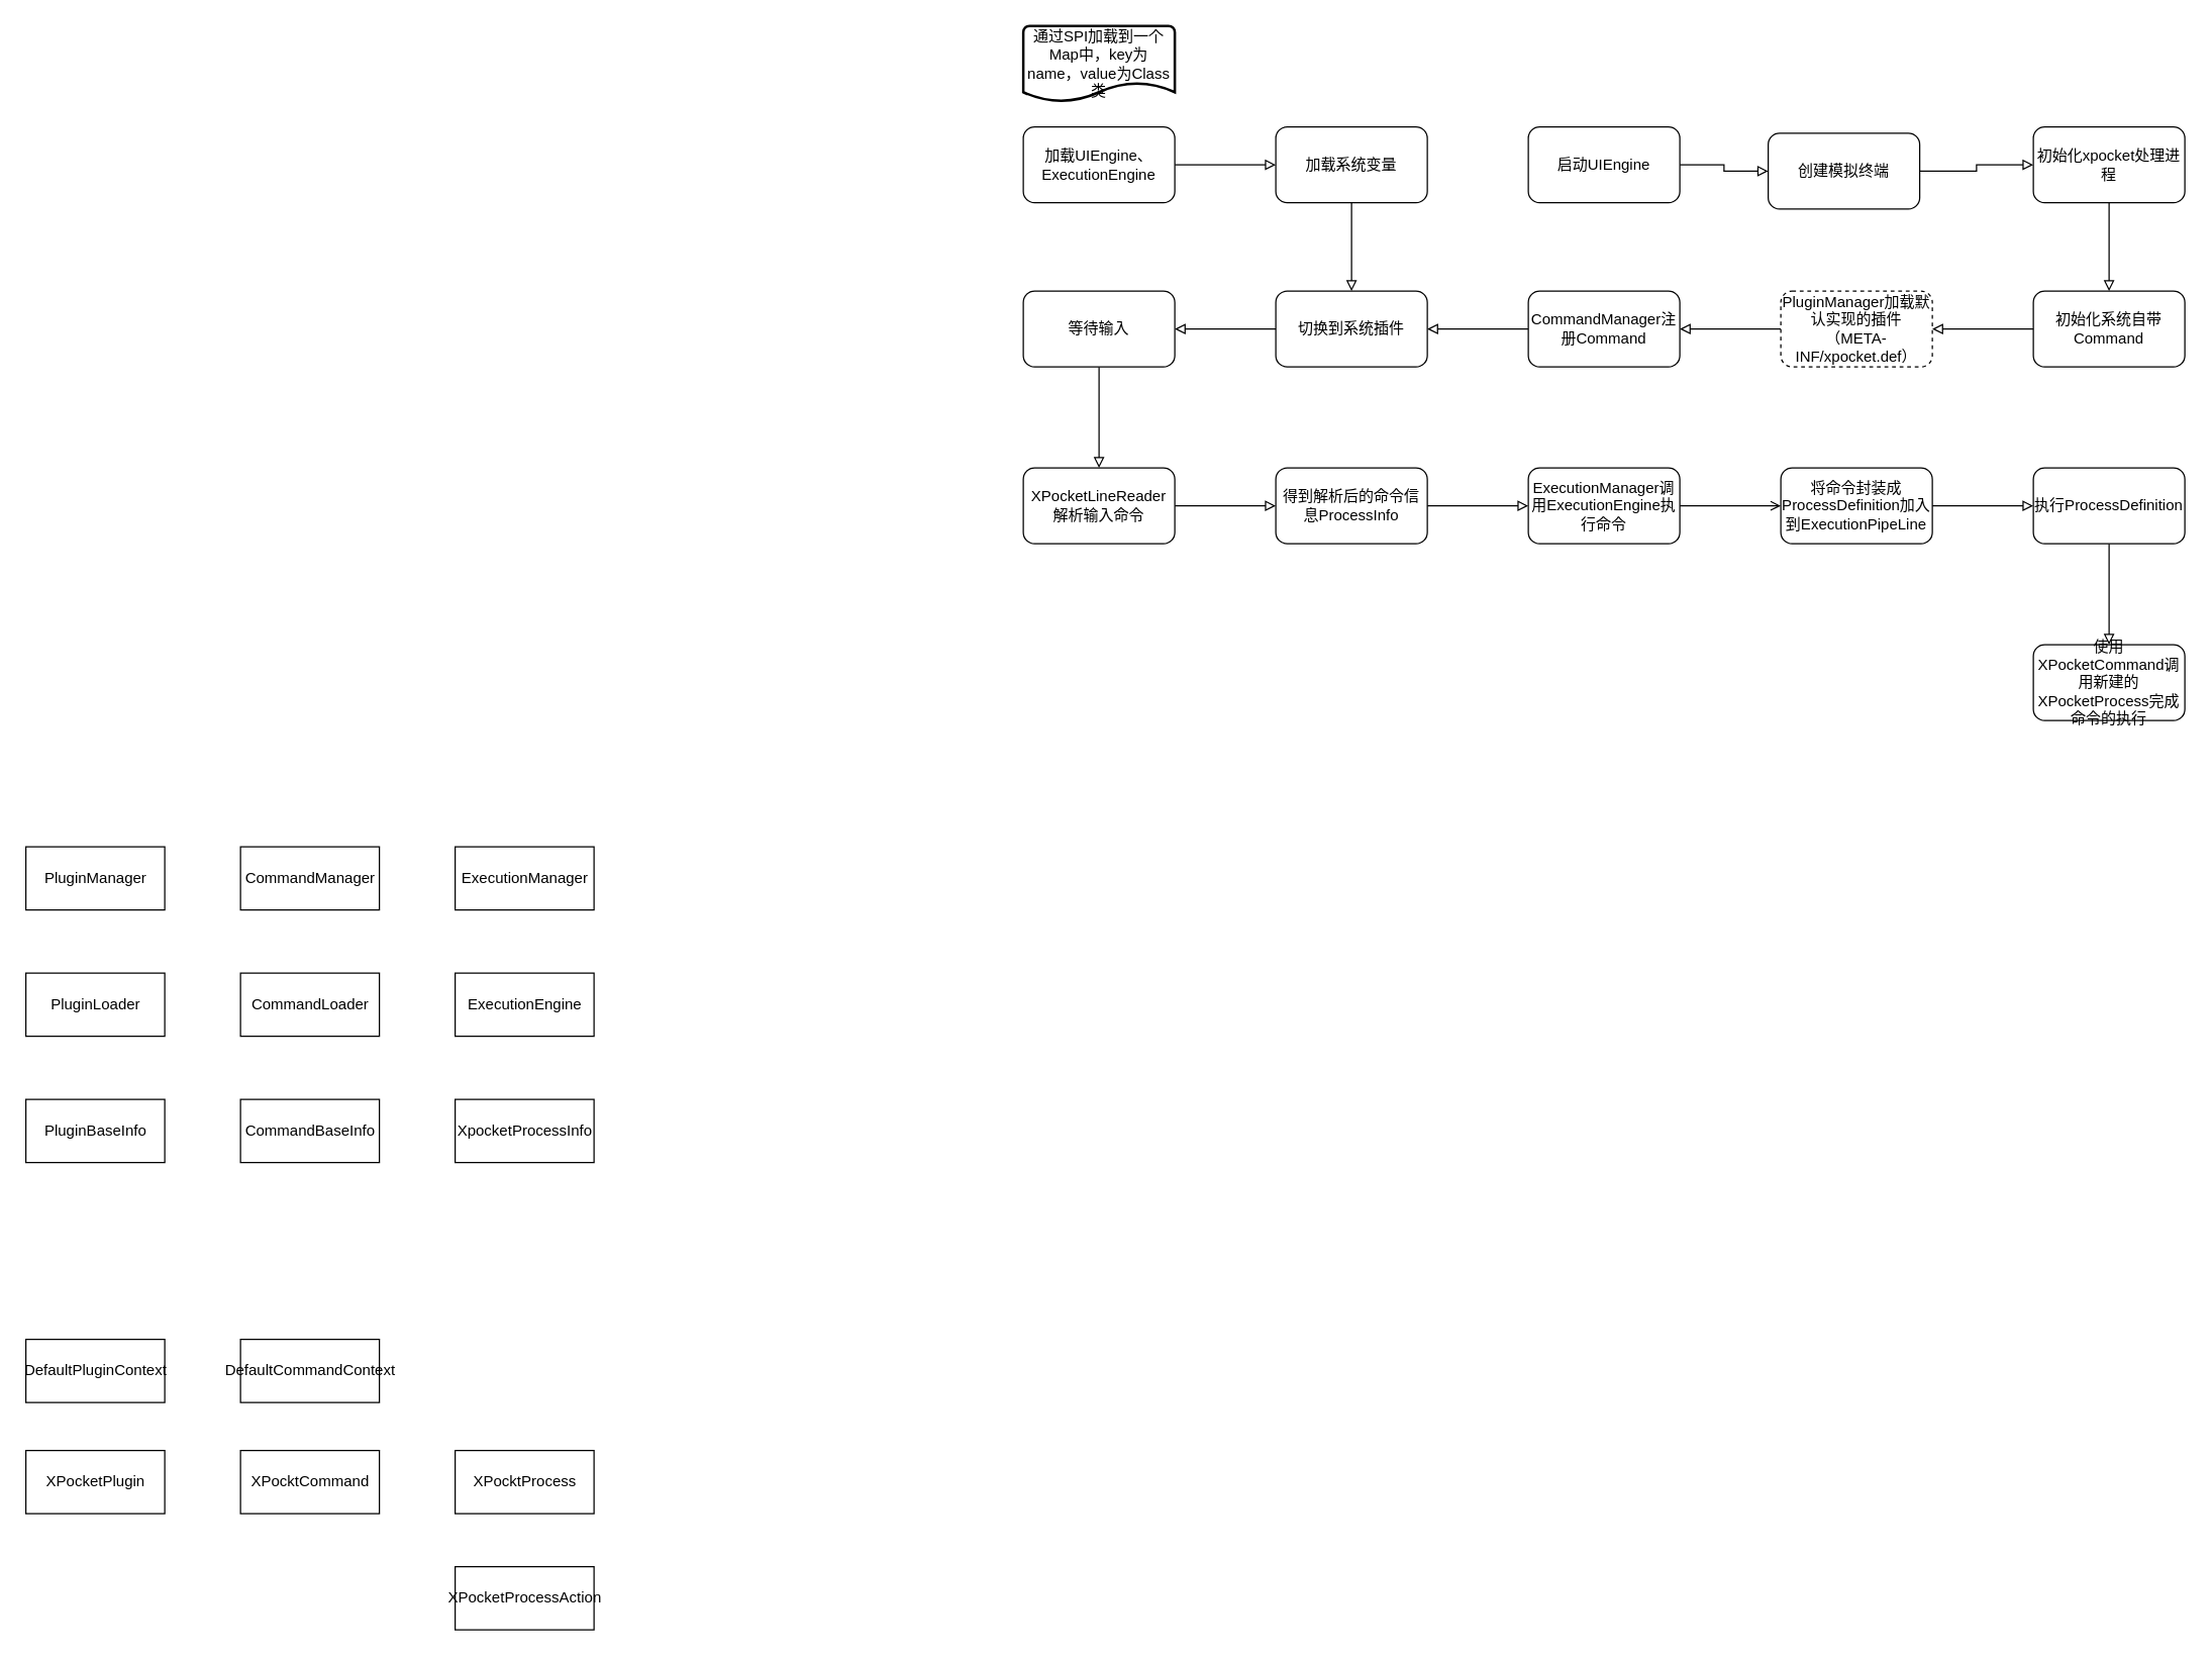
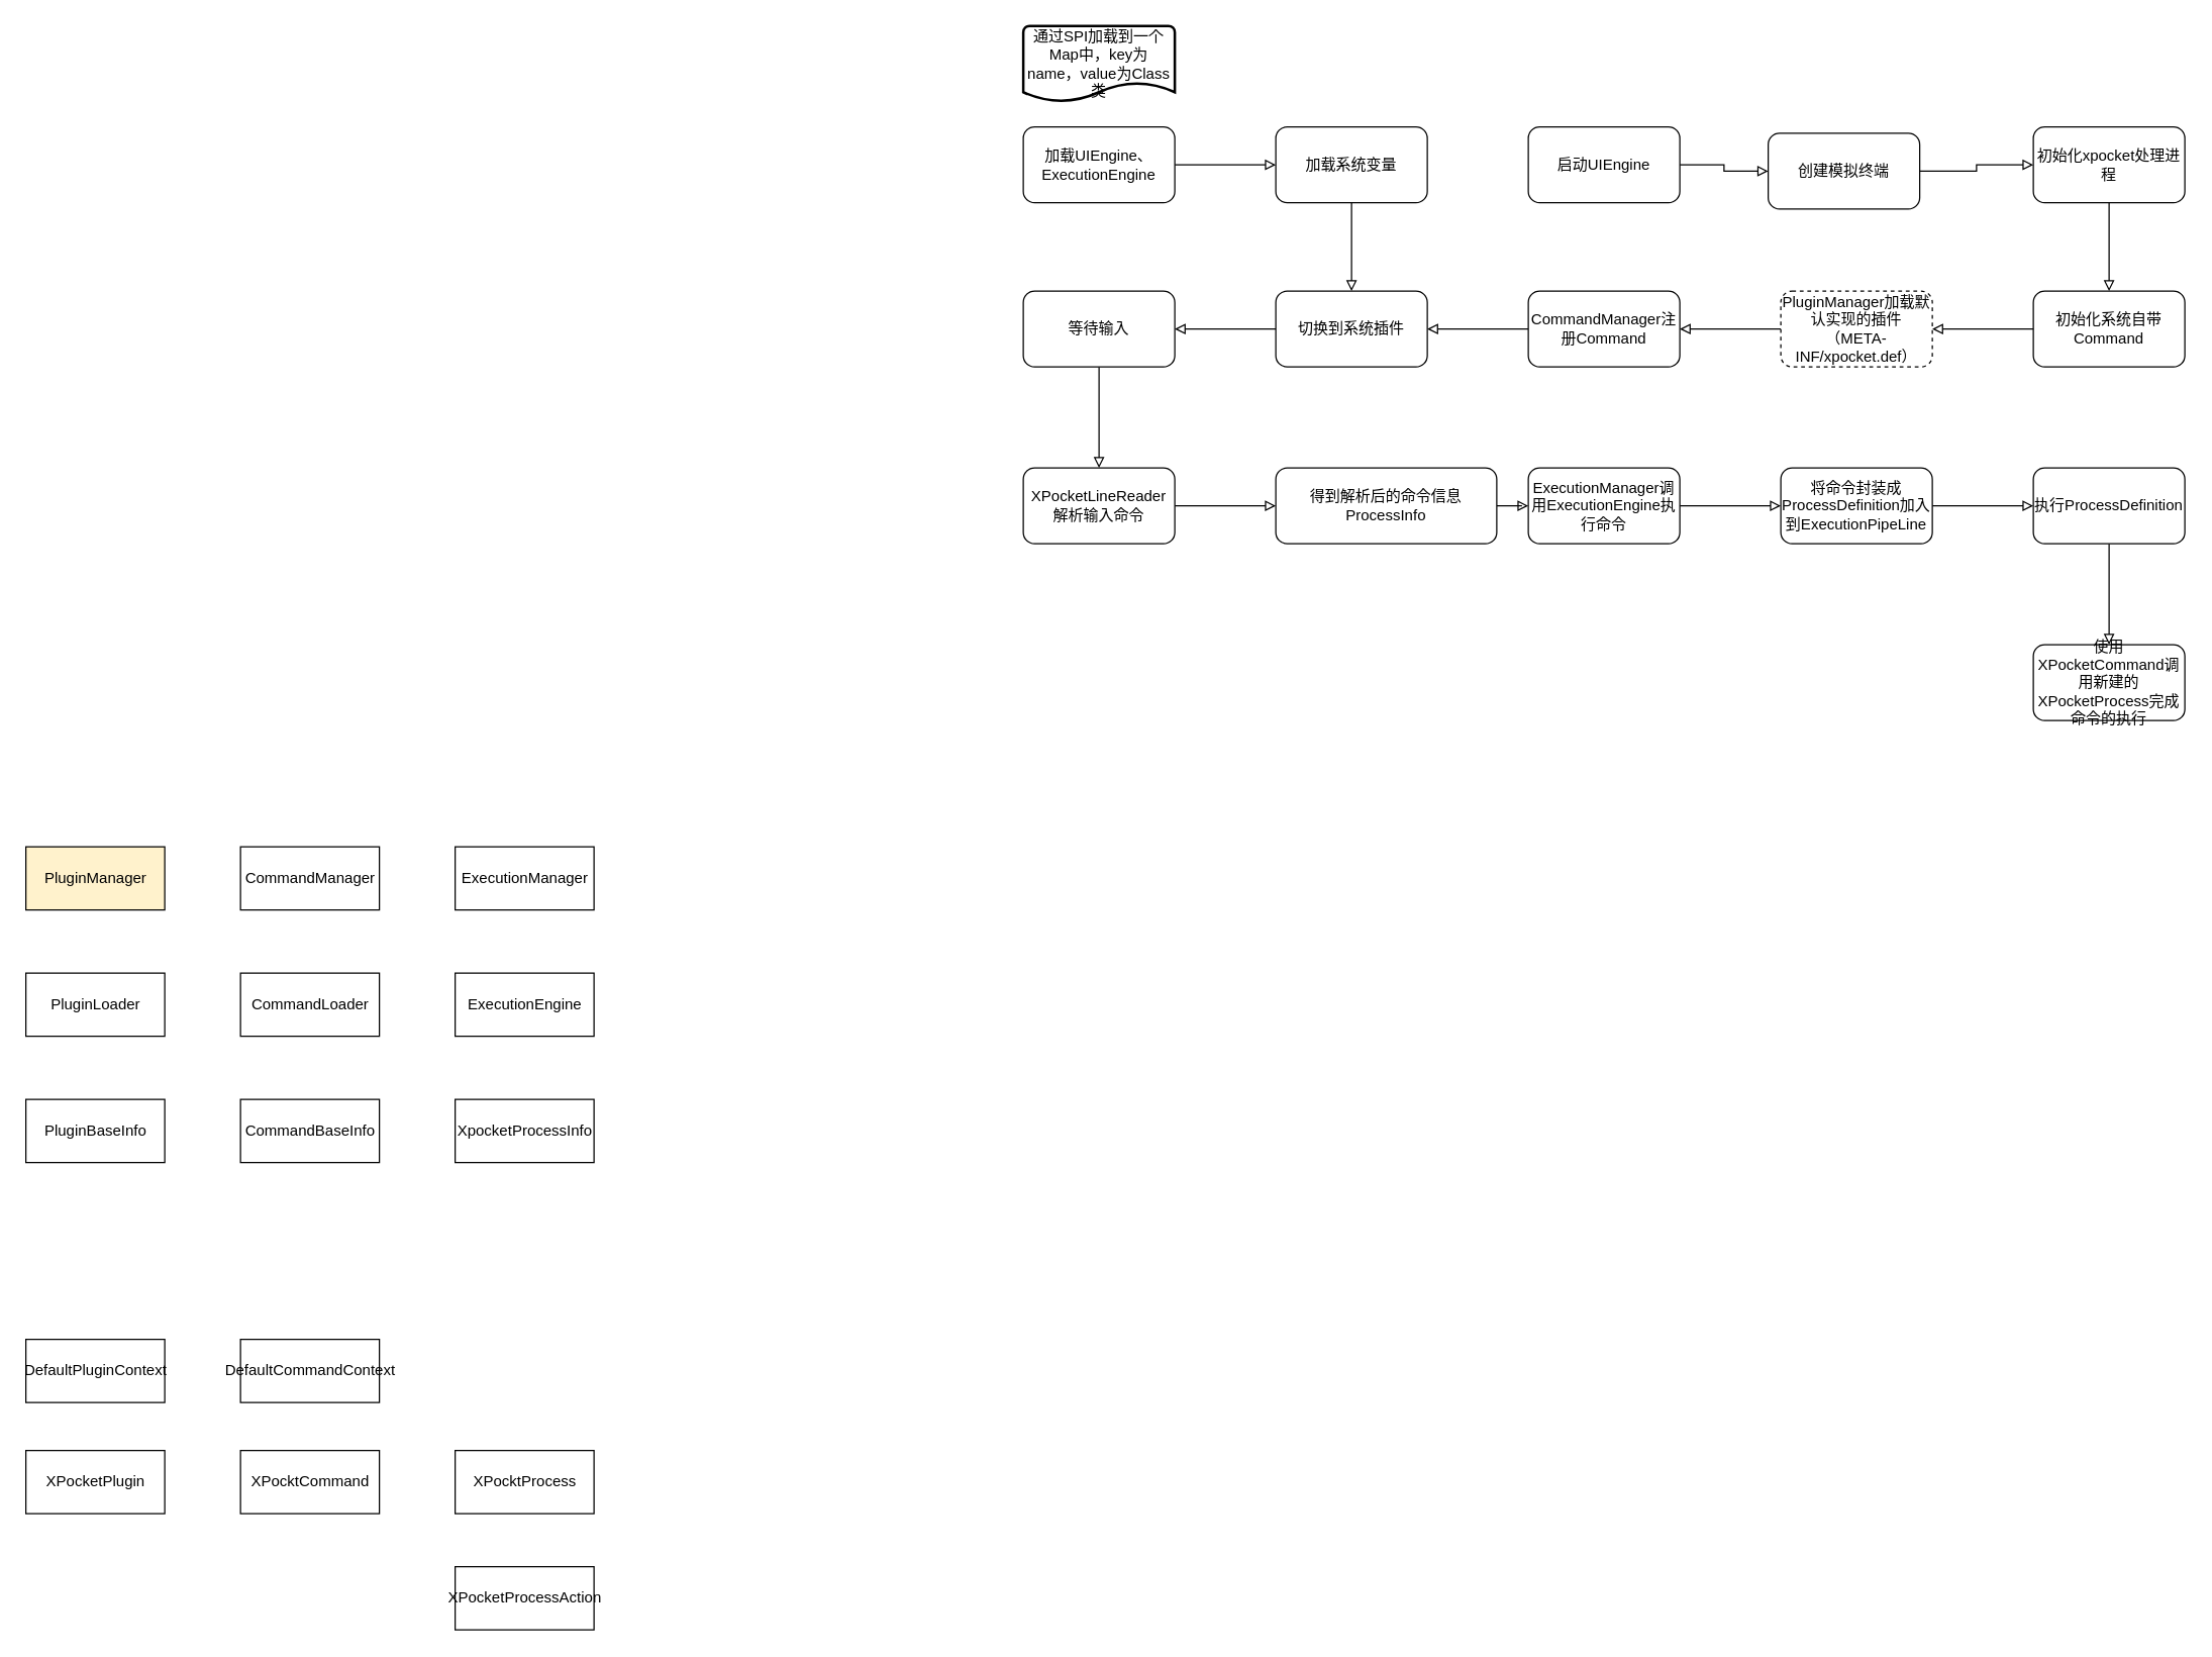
  <mxCell id="0" />
  <mxCell id="1" parent="0" />
  <mxCell id="2" value="" style="edgeStyle=orthogonalEdgeStyle;rounded=0;orthogonalLoop=1;jettySize=auto;html=1;endArrow=block;endFill=0;" parent="1" source="3" target="6" edge="1"><mxGeometry relative="1" as="geometry" /></mxCell>
  <mxCell id="3" value="加载UIEngine、ExecutionEngine" style="rounded=1;whiteSpace=wrap;html=1;" parent="1" vertex="1"><mxGeometry x="810" y="100" width="120" height="60" as="geometry" /></mxCell>
  <mxCell id="4" value="通过SPI加载到一个Map中，key为name，value为Class类" style="strokeWidth=2;html=1;shape=mxgraph.flowchart.document2;whiteSpace=wrap;size=0.25;" parent="1" vertex="1"><mxGeometry x="810" y="20" width="120" height="60" as="geometry" /></mxCell>
  <mxCell id="5" value="" style="edgeStyle=orthogonalEdgeStyle;rounded=0;orthogonalLoop=1;jettySize=auto;html=1;endArrow=block;endFill=0;" parent="1" source="6" target="17" edge="1"><mxGeometry relative="1" as="geometry" /></mxCell>
  <mxCell id="6" value="加载系统变量" style="rounded=1;whiteSpace=wrap;html=1;" parent="1" vertex="1"><mxGeometry x="1010" y="100" width="120" height="60" as="geometry" /></mxCell>
  <mxCell id="7" value="" style="edgeStyle=orthogonalEdgeStyle;rounded=0;orthogonalLoop=1;jettySize=auto;html=1;endArrow=block;endFill=0;" parent="1" source="8" target="10" edge="1"><mxGeometry relative="1" as="geometry" /></mxCell>
  <mxCell id="8" value="启动UIEngine" style="whiteSpace=wrap;html=1;rounded=1;" parent="1" vertex="1"><mxGeometry x="1210" y="100" width="120" height="60" as="geometry" /></mxCell>
  <mxCell id="9" value="" style="edgeStyle=orthogonalEdgeStyle;rounded=0;orthogonalLoop=1;jettySize=auto;html=1;endArrow=block;endFill=0;" parent="1" source="10" target="12" edge="1"><mxGeometry relative="1" as="geometry" /></mxCell>
  <mxCell id="10" value="创建模拟终端" style="whiteSpace=wrap;html=1;rounded=1;" parent="1" vertex="1"><mxGeometry x="1400" y="105" width="120" height="60" as="geometry" /></mxCell>
  <mxCell id="11" value="" style="edgeStyle=orthogonalEdgeStyle;rounded=0;orthogonalLoop=1;jettySize=auto;html=1;endArrow=block;endFill=0;" parent="1" source="12" target="20" edge="1"><mxGeometry relative="1" as="geometry" /></mxCell>
  <mxCell id="12" value="初始化xpocket处理进程" style="whiteSpace=wrap;html=1;rounded=1;" parent="1" vertex="1"><mxGeometry x="1610" y="100" width="120" height="60" as="geometry" /></mxCell>
  <mxCell id="13" value="" style="edgeStyle=orthogonalEdgeStyle;rounded=0;orthogonalLoop=1;jettySize=auto;html=1;endArrow=block;endFill=0;" parent="1" source="21" target="15" edge="1"><mxGeometry relative="1" as="geometry" /></mxCell>
  <mxCell id="14" value="" style="edgeStyle=orthogonalEdgeStyle;rounded=0;orthogonalLoop=1;jettySize=auto;html=1;endArrow=block;endFill=0;" parent="1" source="15" target="17" edge="1"><mxGeometry relative="1" as="geometry" /></mxCell>
  <mxCell id="15" value="CommandManager注册Command" style="whiteSpace=wrap;html=1;rounded=1;" parent="1" vertex="1"><mxGeometry x="1210" y="230" width="120" height="60" as="geometry" /></mxCell>
  <mxCell id="16" value="" style="edgeStyle=orthogonalEdgeStyle;rounded=0;orthogonalLoop=1;jettySize=auto;html=1;endArrow=block;endFill=0;" parent="1" source="17" target="19" edge="1"><mxGeometry relative="1" as="geometry" /></mxCell>
  <mxCell id="17" value="切换到系统插件" style="whiteSpace=wrap;html=1;rounded=1;" parent="1" vertex="1"><mxGeometry x="1010" y="230" width="120" height="60" as="geometry" /></mxCell>
  <mxCell id="18" value="" style="edgeStyle=orthogonalEdgeStyle;rounded=0;orthogonalLoop=1;jettySize=auto;html=1;endArrow=block;endFill=0;" parent="1" source="19" target="24" edge="1"><mxGeometry relative="1" as="geometry" /></mxCell>
  <mxCell id="19" value="等待输入" style="whiteSpace=wrap;html=1;rounded=1;" parent="1" vertex="1"><mxGeometry x="810" y="230" width="120" height="60" as="geometry" /></mxCell>
  <mxCell id="20" value="初始化系统自带Command" style="whiteSpace=wrap;html=1;rounded=1;" parent="1" vertex="1"><mxGeometry x="1610" y="230" width="120" height="60" as="geometry" /></mxCell>
  <mxCell id="21" value="PluginManager加载默认实现的插件（META-INF/xpocket.def）" style="whiteSpace=wrap;html=1;rounded=1;dashed=1;" parent="1" vertex="1"><mxGeometry x="1410" y="230" width="120" height="60" as="geometry" /></mxCell>
  <mxCell id="22" value="" style="edgeStyle=orthogonalEdgeStyle;rounded=0;orthogonalLoop=1;jettySize=auto;html=1;endArrow=block;endFill=0;" parent="1" source="20" target="21" edge="1"><mxGeometry x="660" y="1420" as="geometry" /></mxCell>
  <mxCell id="23" value="" style="edgeStyle=orthogonalEdgeStyle;rounded=0;orthogonalLoop=1;jettySize=auto;html=1;endArrow=block;endFill=0;" parent="1" source="24" target="26" edge="1"><mxGeometry relative="1" as="geometry" /></mxCell>
  <mxCell id="24" value="XPocketLineReader解析输入命令" style="whiteSpace=wrap;html=1;rounded=1;" parent="1" vertex="1"><mxGeometry x="810" y="370" width="120" height="60" as="geometry" /></mxCell>
  <mxCell id="25" value="" style="edgeStyle=orthogonalEdgeStyle;rounded=0;orthogonalLoop=1;jettySize=auto;html=1;endArrow=block;endFill=0;" parent="1" source="26" target="28" edge="1"><mxGeometry relative="1" as="geometry" /></mxCell>
- <mxCell id="26" value="得到解析后的命令信息ProcessInfo" style="whiteSpace=wrap;html=1;rounded=1;" parent="1" vertex="1"><mxGeometry x="1010" y="370" width="120" height="60" as="geometry" /></mxCell>
- <mxCell id="27" value="" style="edgeStyle=orthogonalEdgeStyle;rounded=0;orthogonalLoop=1;jettySize=auto;html=1;endArrow=open;endFill=0;" parent="1" source="28" target="30" edge="1"><mxGeometry relative="1" as="geometry" /></mxCell>
+ <mxCell id="26" value="得到解析后的命令信息ProcessInfo" style="whiteSpace=wrap;html=1;rounded=1;" parent="1" vertex="1"><mxGeometry x="1010" y="370" width="175" height="60" as="geometry" /></mxCell>
+ <mxCell id="27" value="" style="edgeStyle=orthogonalEdgeStyle;rounded=0;orthogonalLoop=1;jettySize=auto;html=1;endArrow=block;endFill=0;" parent="1" source="28" target="30" edge="1"><mxGeometry relative="1" as="geometry" /></mxCell>
  <mxCell id="28" value="ExecutionManager调用ExecutionEngine执行命令" style="whiteSpace=wrap;html=1;rounded=1;" parent="1" vertex="1"><mxGeometry x="1210" y="370" width="120" height="60" as="geometry" /></mxCell>
  <mxCell id="29" value="" style="edgeStyle=orthogonalEdgeStyle;rounded=0;orthogonalLoop=1;jettySize=auto;html=1;endArrow=block;endFill=0;" parent="1" source="30" target="32" edge="1"><mxGeometry relative="1" as="geometry" /></mxCell>
  <mxCell id="30" value="将命令封装成ProcessDefinition加入到ExecutionPipeLine" style="whiteSpace=wrap;html=1;rounded=1;" parent="1" vertex="1"><mxGeometry x="1410" y="370" width="120" height="60" as="geometry" /></mxCell>
  <mxCell id="31" value="" style="edgeStyle=orthogonalEdgeStyle;rounded=0;orthogonalLoop=1;jettySize=auto;html=1;endArrow=block;endFill=0;" parent="1" source="32" target="33" edge="1"><mxGeometry relative="1" as="geometry" /></mxCell>
  <mxCell id="32" value="执行ProcessDefinition" style="whiteSpace=wrap;html=1;rounded=1;" parent="1" vertex="1"><mxGeometry x="1610" y="370" width="120" height="60" as="geometry" /></mxCell>
  <mxCell id="33" value="使用XPocketCommand调用新建的XPocketProcess完成命令的执行" style="whiteSpace=wrap;html=1;rounded=1;" parent="1" vertex="1"><mxGeometry x="1610" y="510" width="120" height="60" as="geometry" /></mxCell>
- <mxCell id="34" value="PluginManager" style="html=1;" vertex="1" parent="1"><mxGeometry x="20" y="670" width="110" height="50" as="geometry" /></mxCell>
+ <mxCell id="34" value="PluginManager" style="html=1;fillColor=#fff2cc;" vertex="1" parent="1"><mxGeometry x="20" y="670" width="110" height="50" as="geometry" /></mxCell>
  <mxCell id="35" value="CommandManager" style="html=1;" vertex="1" parent="1"><mxGeometry x="190" y="670" width="110" height="50" as="geometry" /></mxCell>
  <mxCell id="36" value="ExecutionManager" style="html=1;" vertex="1" parent="1"><mxGeometry x="360" y="670" width="110" height="50" as="geometry" /></mxCell>
  <mxCell id="37" value="PluginLoader" style="html=1;" vertex="1" parent="1"><mxGeometry x="20" y="770" width="110" height="50" as="geometry" /></mxCell>
  <mxCell id="38" value="PluginBaseInfo" style="html=1;" vertex="1" parent="1"><mxGeometry x="20" y="870" width="110" height="50" as="geometry" /></mxCell>
  <mxCell id="39" value="XPocktCommand" style="html=1;" vertex="1" parent="1"><mxGeometry x="190" y="1148" width="110" height="50" as="geometry" /></mxCell>
  <mxCell id="40" value="XPocketPlugin" style="html=1;" vertex="1" parent="1"><mxGeometry x="20" y="1148" width="110" height="50" as="geometry" /></mxCell>
  <mxCell id="41" value="XPocktProcess" style="html=1;" vertex="1" parent="1"><mxGeometry x="360" y="1148" width="110" height="50" as="geometry" /></mxCell>
  <mxCell id="42" value="CommandLoader" style="html=1;" vertex="1" parent="1"><mxGeometry x="190" y="770" width="110" height="50" as="geometry" /></mxCell>
  <mxCell id="43" value="ExecutionEngine" style="html=1;" vertex="1" parent="1"><mxGeometry x="360" y="770" width="110" height="50" as="geometry" /></mxCell>
  <mxCell id="44" value="DefaultPluginContext" style="html=1;" vertex="1" parent="1"><mxGeometry x="20" y="1060" width="110" height="50" as="geometry" /></mxCell>
  <mxCell id="45" value="DefaultCommandContext" style="html=1;" vertex="1" parent="1"><mxGeometry x="190" y="1060" width="110" height="50" as="geometry" /></mxCell>
  <mxCell id="46" value="CommandBaseInfo" style="html=1;" vertex="1" parent="1"><mxGeometry x="190" y="870" width="110" height="50" as="geometry" /></mxCell>
  <mxCell id="47" value="XPocketProcessAction" style="html=1;" vertex="1" parent="1"><mxGeometry x="360" y="1240" width="110" height="50" as="geometry" /></mxCell>
  <mxCell id="48" value="XpocketProcessInfo" style="html=1;" vertex="1" parent="1"><mxGeometry x="360" y="870" width="110" height="50" as="geometry" /></mxCell>
